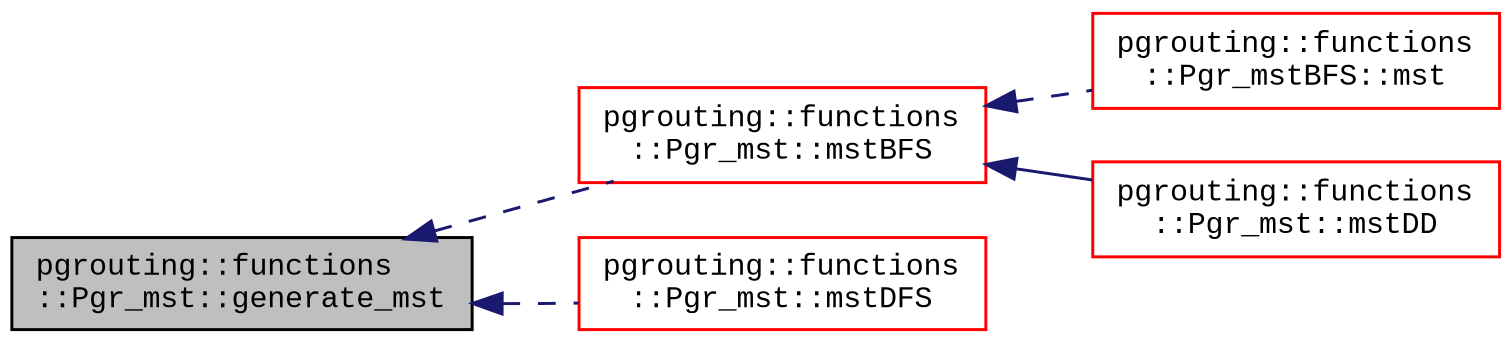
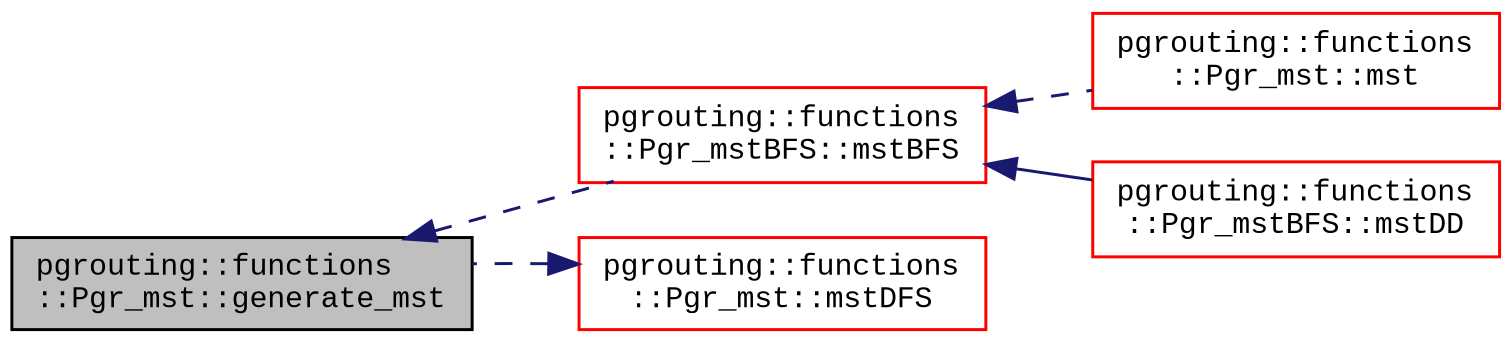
  digraph {
    fontname="Liberation Mono"
    rankdir=LR
    node [color=red fillcolor=white fontname="Liberation Mono" fontsize=10 shape=record style=filled]
    edge [color=midnightblue dir=back fontname="Liberation Mono" fontsize=10 labelfontname=Helvetica labelfontsize=10 style=dashed]
    n1 [color=black fillcolor=grey75 fontcolor=black height=0.2 label="pgrouting::functions\l::Pgr_mst::generate_mst" width=0.4]
-   n2 [height=0.2 label="pgrouting::functions\l::Pgr_mst::mstBFS" width=0.4]
+   n2 [height=0.2 label="pgrouting::functions\l::Pgr_mstBFS::mstBFS" width=0.4]
    n3 [height=0.2 label="pgrouting::functions\l::Pgr_mst::mstDFS" width=0.4]
-   n4 [height=0.2 label="pgrouting::functions\l::Pgr_mstBFS::mst" width=0.4]
-   n5 [height=0.2 label="pgrouting::functions\l::Pgr_mst::mstDD" width=0.4]
+   n4 [height=0.2 label="pgrouting::functions\l::Pgr_mst::mst" width=0.4]
+   n5 [height=0.2 label="pgrouting::functions\l::Pgr_mstBFS::mstDD" width=0.4]
    n1 -> n2
-   n1 -> n3
+   n3 -> n1
    n2 -> n4
    n2 -> n5 [style=solid]
  }
